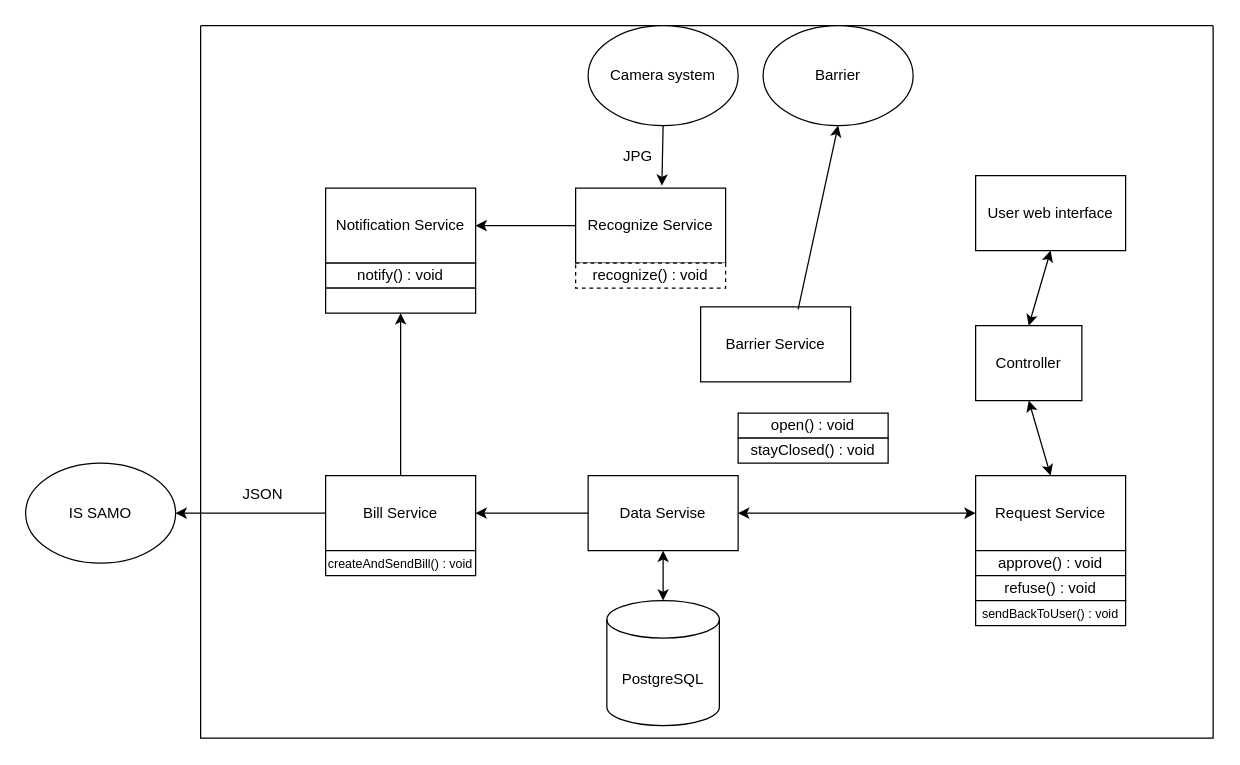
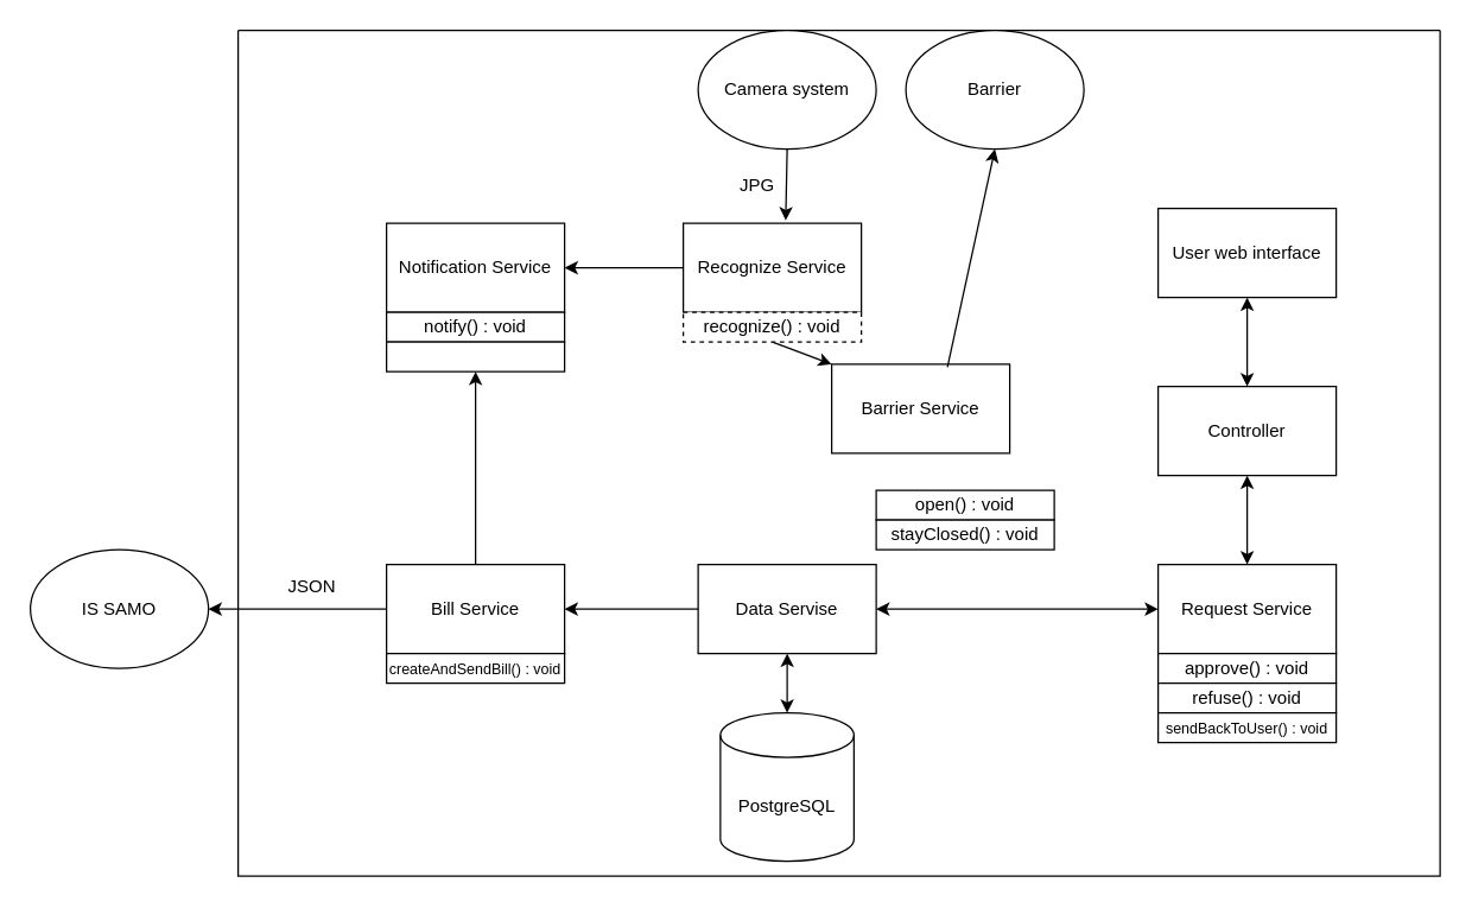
  <mxCell id="0" />
  <mxCell id="1" parent="0" />
  <mxCell id="2" value="" style="swimlane;startSize=0;" vertex="1" parent="1"><mxGeometry x="160" y="20" width="810" height="570" as="geometry" /></mxCell>
  <mxCell id="3" value="PostgreSQL" style="shape=cylinder3;whiteSpace=wrap;html=1;boundedLbl=1;backgroundOutline=1;size=15;" vertex="1" parent="2"><mxGeometry x="325" y="460" width="90" height="100" as="geometry" /></mxCell>
  <mxCell id="4" value="Bill Service" style="rounded=0;whiteSpace=wrap;html=1;" vertex="1" parent="2"><mxGeometry x="100" y="360" width="120" height="60" as="geometry" /></mxCell>
  <mxCell id="5" value="Notification Service" style="rounded=0;whiteSpace=wrap;html=1;" vertex="1" parent="2"><mxGeometry x="100" y="130" width="120" height="60" as="geometry" /></mxCell>
  <mxCell id="6" value="Recognize Service" style="rounded=0;whiteSpace=wrap;html=1;" vertex="1" parent="2"><mxGeometry x="300" y="130" width="120" height="60" as="geometry" /></mxCell>
  <mxCell id="7" value="Request Service" style="rounded=0;whiteSpace=wrap;html=1;" vertex="1" parent="2"><mxGeometry x="620" y="360" width="120" height="60" as="geometry" /></mxCell>
  <mxCell id="8" value="Barrier Service" style="rounded=0;whiteSpace=wrap;html=1;" vertex="1" parent="2"><mxGeometry x="400" y="225" width="120" height="60" as="geometry" /></mxCell>
+ <mxCell id="9" value="" style="endArrow=classic;html=1;rounded=0;exitX=0.5;exitY=1;exitDx=0;exitDy=0;entryX=0;entryY=0;entryDx=0;entryDy=0;" edge="1" parent="2" source="29" target="8"><mxGeometry width="50" height="50" relative="1" as="geometry"><mxPoint x="420" y="225" as="sourcePoint" /><mxPoint x="440" y="230" as="targetPoint" /></mxGeometry></mxCell>
  <mxCell id="10" value="Data Servise" style="rounded=0;whiteSpace=wrap;html=1;" vertex="1" parent="2"><mxGeometry x="310" y="360" width="120" height="60" as="geometry" /></mxCell>
  <mxCell id="11" value="" style="endArrow=classic;html=1;rounded=0;exitX=0;exitY=0.5;exitDx=0;exitDy=0;entryX=1;entryY=0.5;entryDx=0;entryDy=0;" edge="1" parent="2" source="6" target="5"><mxGeometry width="50" height="50" relative="1" as="geometry"><mxPoint x="300" y="230" as="sourcePoint" /><mxPoint x="430" y="230" as="targetPoint" /></mxGeometry></mxCell>
- <mxCell id="12" value="Controller" style="rounded=0;whiteSpace=wrap;html=1;" vertex="1" parent="2"><mxGeometry x="620" y="240" width="85" height="60" as="geometry" /></mxCell>
+ <mxCell id="12" value="Controller" style="rounded=0;whiteSpace=wrap;html=1;" vertex="1" parent="2"><mxGeometry x="620" y="240" width="120" height="60" as="geometry" /></mxCell>
  <mxCell id="13" value="User web interface" style="rounded=0;whiteSpace=wrap;html=1;" vertex="1" parent="2"><mxGeometry x="620" y="120" width="120" height="60" as="geometry" /></mxCell>
  <mxCell id="14" value="" style="endArrow=classic;html=1;rounded=0;entryX=0.575;entryY=-0.033;entryDx=0;entryDy=0;entryPerimeter=0;" edge="1" parent="2" target="6"><mxGeometry width="50" height="50" relative="1" as="geometry"><mxPoint x="370" y="80" as="sourcePoint" /><mxPoint x="440" y="230" as="targetPoint" /></mxGeometry></mxCell>
  <mxCell id="15" value="Camera system" style="ellipse;whiteSpace=wrap;html=1;" vertex="1" parent="2"><mxGeometry x="310" width="120" height="80" as="geometry" /></mxCell>
  <mxCell id="16" value="" style="endArrow=classic;startArrow=classic;html=1;rounded=0;exitX=0.5;exitY=0;exitDx=0;exitDy=0;entryX=0.5;entryY=1;entryDx=0;entryDy=0;" edge="1" parent="2" source="7" target="12"><mxGeometry width="50" height="50" relative="1" as="geometry"><mxPoint x="390" y="280" as="sourcePoint" /><mxPoint x="440" y="230" as="targetPoint" /></mxGeometry></mxCell>
  <mxCell id="17" value="" style="endArrow=classic;startArrow=classic;html=1;rounded=0;exitX=0.5;exitY=1;exitDx=0;exitDy=0;entryX=0.5;entryY=0;entryDx=0;entryDy=0;" edge="1" parent="2" source="13" target="12"><mxGeometry width="50" height="50" relative="1" as="geometry"><mxPoint x="390" y="280" as="sourcePoint" /><mxPoint x="440" y="230" as="targetPoint" /></mxGeometry></mxCell>
  <mxCell id="18" value="" style="endArrow=classic;startArrow=classic;html=1;rounded=0;exitX=1;exitY=0.5;exitDx=0;exitDy=0;entryX=0;entryY=0.5;entryDx=0;entryDy=0;" edge="1" parent="2" source="10" target="7"><mxGeometry width="50" height="50" relative="1" as="geometry"><mxPoint x="390" y="280" as="sourcePoint" /><mxPoint x="610" y="400" as="targetPoint" /></mxGeometry></mxCell>
  <mxCell id="19" value="" style="endArrow=classic;html=1;rounded=0;entryX=0.5;entryY=1;entryDx=0;entryDy=0;exitX=0.5;exitY=0;exitDx=0;exitDy=0;" edge="1" parent="2" source="4" target="31"><mxGeometry width="50" height="50" relative="1" as="geometry"><mxPoint x="140" y="250" as="sourcePoint" /><mxPoint x="140" y="260" as="targetPoint" /></mxGeometry></mxCell>
  <mxCell id="20" value="Barrier" style="ellipse;whiteSpace=wrap;html=1;" vertex="1" parent="2"><mxGeometry x="450" width="120" height="80" as="geometry" /></mxCell>
  <mxCell id="21" value="" style="endArrow=classic;html=1;rounded=0;exitX=0.65;exitY=0.033;exitDx=0;exitDy=0;entryX=0.5;entryY=1;entryDx=0;entryDy=0;exitPerimeter=0;" edge="1" parent="2" source="8" target="20"><mxGeometry width="50" height="50" relative="1" as="geometry"><mxPoint x="320" y="280" as="sourcePoint" /><mxPoint x="370" y="230" as="targetPoint" /></mxGeometry></mxCell>
  <mxCell id="22" value="" style="endArrow=classic;html=1;rounded=0;exitX=0;exitY=0.5;exitDx=0;exitDy=0;entryX=1;entryY=0.5;entryDx=0;entryDy=0;" edge="1" parent="2" source="10" target="4"><mxGeometry width="50" height="50" relative="1" as="geometry"><mxPoint x="320" y="280" as="sourcePoint" /><mxPoint x="370" y="230" as="targetPoint" /></mxGeometry></mxCell>
  <mxCell id="23" value="" style="endArrow=classic;startArrow=classic;html=1;rounded=0;exitX=0.5;exitY=1;exitDx=0;exitDy=0;entryX=0.5;entryY=0;entryDx=0;entryDy=0;entryPerimeter=0;" edge="1" parent="2" source="10" target="3"><mxGeometry width="50" height="50" relative="1" as="geometry"><mxPoint x="320" y="310" as="sourcePoint" /><mxPoint x="370" y="260" as="targetPoint" /></mxGeometry></mxCell>
  <mxCell id="24" value="open() : void" style="rounded=0;whiteSpace=wrap;html=1;fontSize=12;" vertex="1" parent="2"><mxGeometry x="430" y="310" width="120" height="20" as="geometry" /></mxCell>
  <mxCell id="25" value="stayClosed() : void" style="rounded=0;whiteSpace=wrap;html=1;fontSize=12;" vertex="1" parent="2"><mxGeometry x="430" y="330" width="120" height="20" as="geometry" /></mxCell>
  <mxCell id="26" value="approve() : void" style="rounded=0;whiteSpace=wrap;html=1;fontSize=12;" vertex="1" parent="2"><mxGeometry x="620" y="420" width="120" height="20" as="geometry" /></mxCell>
  <mxCell id="27" value="refuse() : void" style="rounded=0;whiteSpace=wrap;html=1;fontSize=12;" vertex="1" parent="2"><mxGeometry x="620" y="440" width="120" height="20" as="geometry" /></mxCell>
  <mxCell id="28" value="sendBackToUser() : void" style="rounded=0;whiteSpace=wrap;html=1;fontSize=10;" vertex="1" parent="2"><mxGeometry x="620" y="460" width="120" height="20" as="geometry" /></mxCell>
  <mxCell id="29" value="recognize() : void" style="rounded=0;whiteSpace=wrap;html=1;dashed=1;" vertex="1" parent="2"><mxGeometry x="300" y="190" width="120" height="20" as="geometry" /></mxCell>
  <mxCell id="30" value="notify() : void" style="rounded=0;whiteSpace=wrap;html=1;" vertex="1" parent="2"><mxGeometry x="100" y="190" width="120" height="20" as="geometry" /></mxCell>
  <mxCell id="31" value="" style="rounded=0;whiteSpace=wrap;html=1;" vertex="1" parent="2"><mxGeometry x="100" y="210" width="120" height="20" as="geometry" /></mxCell>
  <mxCell id="32" value="&lt;font style=&quot;font-size: 10px;&quot;&gt;createAndSendBill() : void&lt;/font&gt;" style="rounded=0;whiteSpace=wrap;html=1;" vertex="1" parent="2"><mxGeometry x="100" y="420" width="120" height="20" as="geometry" /></mxCell>
  <mxCell id="33" value="JSON" style="text;html=1;strokeColor=none;fillColor=none;align=center;verticalAlign=middle;whiteSpace=wrap;rounded=0;" vertex="1" parent="2"><mxGeometry x="20" y="360" width="60" height="30" as="geometry" /></mxCell>
  <mxCell id="34" value="JPG" style="text;html=1;strokeColor=none;fillColor=none;align=center;verticalAlign=middle;whiteSpace=wrap;rounded=0;" vertex="1" parent="2"><mxGeometry x="310" y="90" width="80" height="30" as="geometry" /></mxCell>
  <mxCell id="35" value="IS SAMO" style="ellipse;whiteSpace=wrap;html=1;" vertex="1" parent="1"><mxGeometry x="20" y="370" width="120" height="80" as="geometry" /></mxCell>
  <mxCell id="36" value="" style="endArrow=classic;html=1;rounded=0;exitX=0;exitY=0.5;exitDx=0;exitDy=0;entryX=1;entryY=0.5;entryDx=0;entryDy=0;" edge="1" parent="1" source="4" target="35"><mxGeometry width="50" height="50" relative="1" as="geometry"><mxPoint x="440" y="300" as="sourcePoint" /><mxPoint x="490" y="250" as="targetPoint" /></mxGeometry></mxCell>
